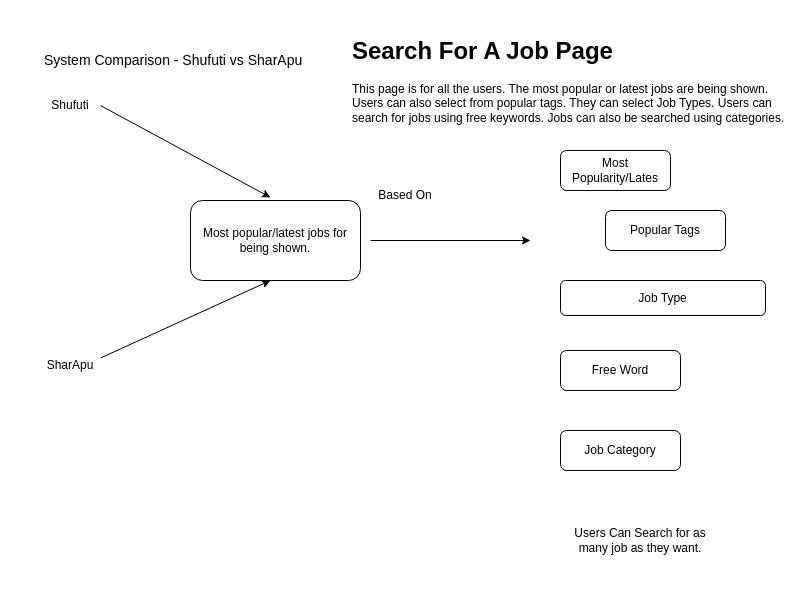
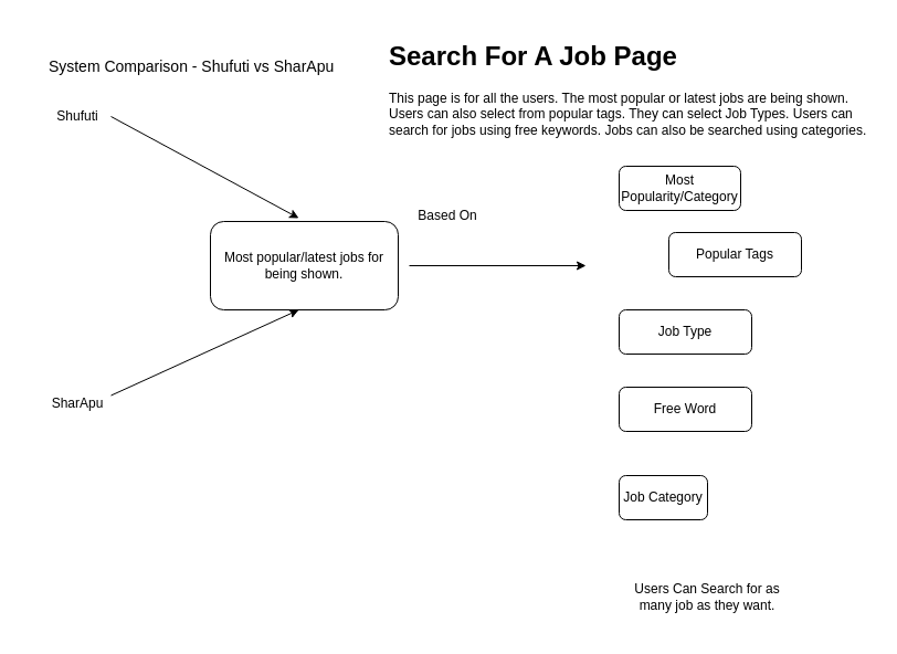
  <mxCell id="0" />
  <mxCell id="1" parent="0" />
  <mxCell id="2" value="&lt;font style=&quot;font-size: 14px;&quot;&gt;System Comparison - Shufuti vs SharApu&amp;nbsp;&lt;/font&gt;" style="text;html=1;align=center;verticalAlign=middle;whiteSpace=wrap;rounded=0;" vertex="1" parent="1"><mxGeometry x="20" y="20" width="310" height="80" as="geometry" /></mxCell>
  <mxCell id="3" value="Shufuti" style="text;html=1;align=center;verticalAlign=middle;whiteSpace=wrap;rounded=0;" vertex="1" parent="1"><mxGeometry x="40" y="90" width="60" height="30" as="geometry" /></mxCell>
  <mxCell id="4" value="SharApu" style="text;html=1;align=center;verticalAlign=middle;whiteSpace=wrap;rounded=0;" vertex="1" parent="1"><mxGeometry x="40" y="350" width="60" height="30" as="geometry" /></mxCell>
  <mxCell id="5" value="Most popular/latest jobs for being shown." style="rounded=1;whiteSpace=wrap;html=1;" vertex="1" parent="1"><mxGeometry x="190" y="200" width="170" height="80" as="geometry" /></mxCell>
  <mxCell id="6" value="" style="endArrow=classic;html=1;rounded=0;exitX=1;exitY=0.5;exitDx=0;exitDy=0;" edge="1" parent="1" source="3"><mxGeometry width="50" height="50" relative="1" as="geometry"><mxPoint x="190" y="170" as="sourcePoint" /><mxPoint x="270" y="197" as="targetPoint" /></mxGeometry></mxCell>
  <mxCell id="7" value="" style="endArrow=classic;html=1;rounded=0;exitX=1;exitY=0.25;exitDx=0;exitDy=0;" edge="1" parent="1" source="4"><mxGeometry width="50" height="50" relative="1" as="geometry"><mxPoint x="220" y="330" as="sourcePoint" /><mxPoint x="270" y="280" as="targetPoint" /></mxGeometry></mxCell>
  <mxCell id="8" value="&lt;h1 style=&quot;margin-top: 0px;&quot;&gt;Search For A Job Page&lt;/h1&gt;&lt;p&gt;This page is for all the users. The most popular or latest jobs are being shown. Users can also select from popular tags. They can select Job Types. Users can search for jobs using free keywords. Jobs can also be searched using categories.&lt;/p&gt;" style="text;html=1;whiteSpace=wrap;overflow=hidden;rounded=0;" vertex="1" parent="1"><mxGeometry x="350" y="30" width="440" height="120" as="geometry" /></mxCell>
  <mxCell id="9" value="" style="endArrow=classic;html=1;rounded=0;" edge="1" parent="1"><mxGeometry width="50" height="50" relative="1" as="geometry"><mxPoint x="370" y="240" as="sourcePoint" /><mxPoint x="530" y="240" as="targetPoint" /></mxGeometry></mxCell>
  <mxCell id="10" value="Based On" style="text;html=1;align=center;verticalAlign=middle;whiteSpace=wrap;rounded=0;" vertex="1" parent="1"><mxGeometry x="375" y="180" width="60" height="30" as="geometry" /></mxCell>
- <mxCell id="11" value="Most Popularity/Lates" style="rounded=1;whiteSpace=wrap;html=1;" vertex="1" parent="1"><mxGeometry x="560" y="150" width="110" height="40" as="geometry" /></mxCell>
+ <mxCell id="11" value="Most Popularity/Category" style="rounded=1;whiteSpace=wrap;html=1;" vertex="1" parent="1"><mxGeometry x="560" y="150" width="110" height="40" as="geometry" /></mxCell>
  <mxCell id="12" value="Popular Tags" style="rounded=1;whiteSpace=wrap;html=1;" vertex="1" parent="1"><mxGeometry x="605" y="210" width="120" height="40" as="geometry" /></mxCell>
- <mxCell id="13" value="Job Type" style="rounded=1;whiteSpace=wrap;html=1;" vertex="1" parent="1"><mxGeometry x="560" y="280" width="205" height="35" as="geometry" /></mxCell>
+ <mxCell id="13" value="Job Type" style="rounded=1;whiteSpace=wrap;html=1;" vertex="1" parent="1"><mxGeometry x="560" y="280" width="120" height="40" as="geometry" /></mxCell>
  <mxCell id="14" value="Free Word" style="rounded=1;whiteSpace=wrap;html=1;" vertex="1" parent="1"><mxGeometry x="560" y="350" width="120" height="40" as="geometry" /></mxCell>
- <mxCell id="15" value="Job Category" style="rounded=1;whiteSpace=wrap;html=1;" vertex="1" parent="1"><mxGeometry x="560" y="430" width="120" height="40" as="geometry" /></mxCell>
+ <mxCell id="15" value="Job Category" style="rounded=1;whiteSpace=wrap;html=1;" vertex="1" parent="1"><mxGeometry x="560" y="430" width="80" height="40" as="geometry" /></mxCell>
  <mxCell id="16" value="Users Can Search for as many job as they want." style="text;html=1;align=center;verticalAlign=middle;whiteSpace=wrap;rounded=0;" vertex="1" parent="1"><mxGeometry x="560" y="510" width="160" height="60" as="geometry" /></mxCell>
